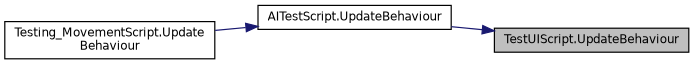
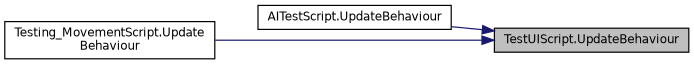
  digraph {
    rankdir=RL
    node [color=black fillcolor=white fontname=Helvetica fontsize=10 shape=record style=filled]
    edge [color=midnightblue dir=back fontname=Helvetica fontsize=10 labelfontname=Helvetica labelfontsize=10 style=solid]
    n1 [fillcolor=grey75 fontcolor=black height=0.2 label="TestUIScript.UpdateBehaviour" width=0.4]
    n2 [height=0.2 label="AITestScript.UpdateBehaviour" width=0.4]
    n3 [height=0.2 label="Testing_MovementScript.Update\lBehaviour" width=0.4]
    n1 -> n2
-   n2 -> n3
+   n1 -> n3
  }
